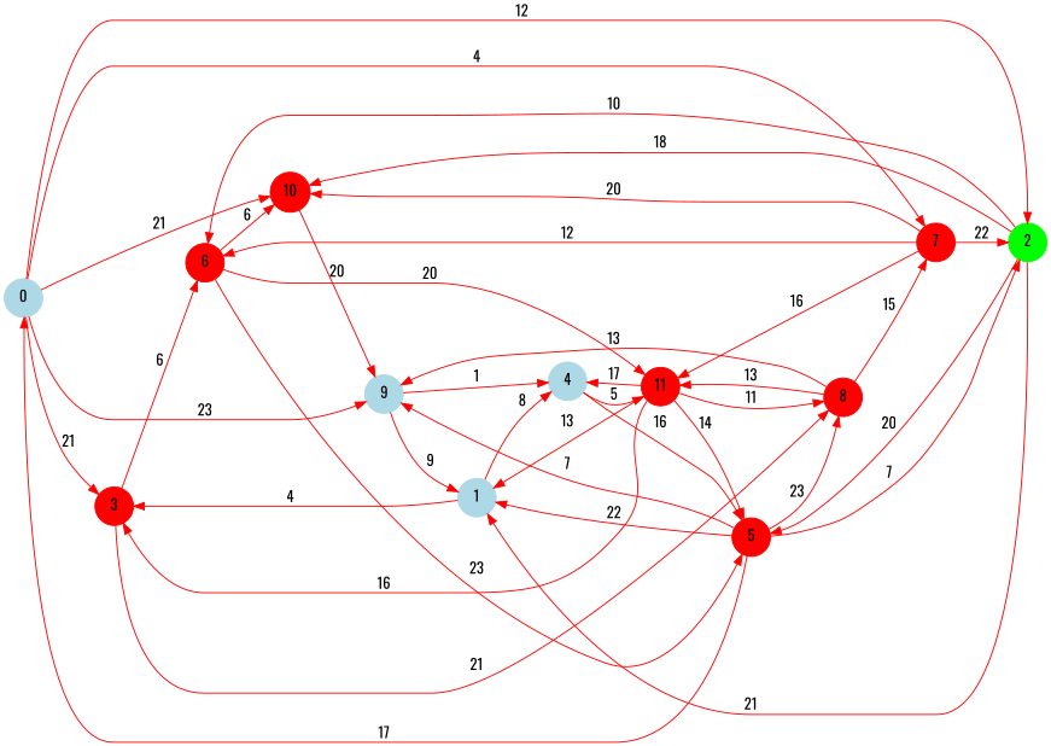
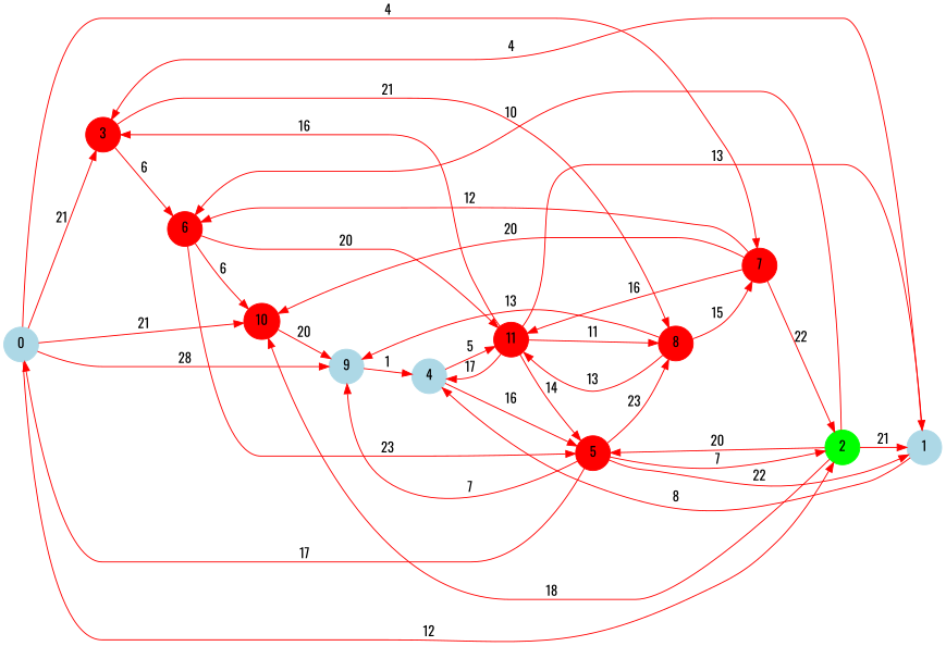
  digraph {
    fontname=Oswald
    rankdir=LR
    node [color=red fontname=Oswald shape=circle style=filled]
    edge [color=red fontname=Oswald]
    0 [color=lightblue]
    3
    7
    9 [color=lightblue]
    10
    2 [color=green]
    6
    8
    11
    1 [color=lightblue]
    4 [color=lightblue]
    5
    0 -> 3 [label=21]
    0 -> 7 [label=4]
-   0 -> 9 [label=23]
+   0 -> 9 [label=28]
    0 -> 10 [label=21]
    0 -> 2 [label=12]
    3 -> 6 [label=6]
    3 -> 8 [label=21]
    7 -> 10 [label=20]
    7 -> 2 [label=22]
    7 -> 6 [label=12]
    7 -> 11 [label=16]
-   9 -> 1 [label=9]
    9 -> 4 [label=1]
    10 -> 9 [label=20]
    2 -> 10 [label=18]
    2 -> 6 [label=10]
    2 -> 1 [label=21]
    2 -> 5 [label=20]
    6 -> 10 [label=6]
    6 -> 11 [label=20]
    6 -> 5 [label=23]
    8 -> 7 [label=15]
    8 -> 9 [label=13]
    8 -> 11 [label=13]
    11 -> 3 [label=16]
    11 -> 8 [label=11]
    11 -> 1 [label=13]
    11 -> 4 [label=17]
    11 -> 5 [label=14]
    1 -> 3 [label=4]
    1 -> 4 [label=8]
    4 -> 11 [label=5]
    4 -> 5 [label=16]
    5 -> 0 [label=17]
    5 -> 9 [label=7]
    5 -> 2 [label=7]
    5 -> 8 [label=23]
    5 -> 1 [label=22]
  }
